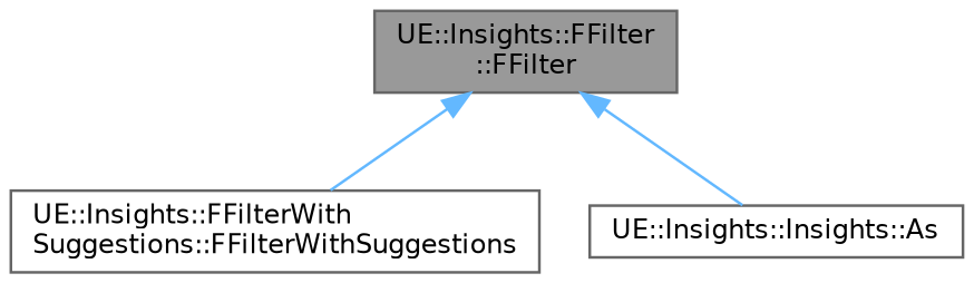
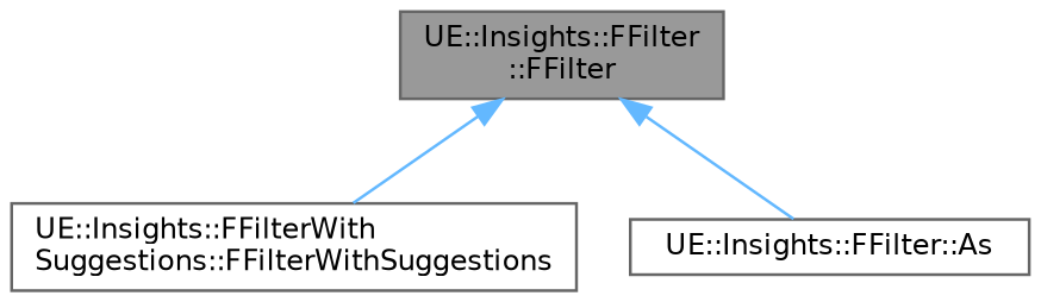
  digraph {
    rankdir=TB
    node [color=grey40 fillcolor=white fontname=Helvetica fontsize=10 shape=box style=filled]
    edge [color=steelblue1 dir=back fontname=Helvetica fontsize=10 labelfontname=Helvetica labelfontsize=10 style=solid]
    n1 [color=gray40 fillcolor=grey60 fontcolor=black height=0.2 label="UE::Insights::FFilter\l::FFilter" width=0.4]
    n2 [height=0.2 label="UE::Insights::FFilterWith\lSuggestions::FFilterWithSuggestions" width=0.4]
-   n3 [height=0.2 label="UE::Insights::Insights::As" width=0.4]
+   n3 [height=0.2 label="UE::Insights::FFilter::As" width=0.4]
    n1 -> n2
    n1 -> n3
  }
